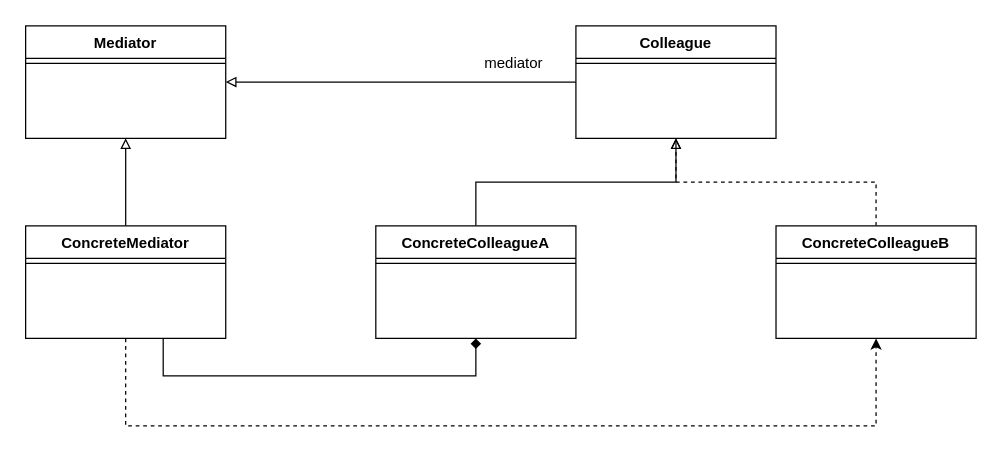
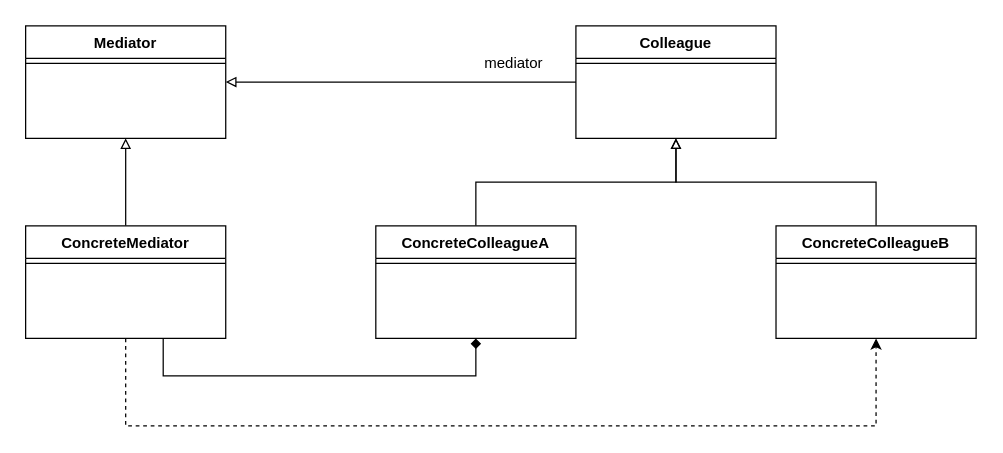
  <mxCell id="0" />
  <mxCell id="1" parent="0" />
  <mxCell id="2" style="edgeStyle=orthogonalEdgeStyle;rounded=0;orthogonalLoop=1;jettySize=auto;html=1;entryX=0.5;entryY=1;entryDx=0;entryDy=0;endArrow=block;endFill=0;" edge="1" parent="1" source="11" target="9"><mxGeometry relative="1" as="geometry" /></mxCell>
  <mxCell id="3" style="edgeStyle=orthogonalEdgeStyle;rounded=0;orthogonalLoop=1;jettySize=auto;html=1;entryX=0.5;entryY=1;entryDx=0;entryDy=0;endArrow=diamond;endFill=1;" edge="1" parent="1" source="11" target="15"><mxGeometry relative="1" as="geometry"><Array as="points"><mxPoint x="130" y="300" /><mxPoint x="380" y="300" /></Array></mxGeometry></mxCell>
  <mxCell id="4" style="edgeStyle=orthogonalEdgeStyle;rounded=0;orthogonalLoop=1;jettySize=auto;html=1;entryX=0.5;entryY=1;entryDx=0;entryDy=0;endArrow=classic;endFill=1;dashed=1;" edge="1" parent="1" source="11" target="17"><mxGeometry relative="1" as="geometry"><Array as="points"><mxPoint x="100" y="340" /><mxPoint x="700" y="340" /></Array></mxGeometry></mxCell>
  <mxCell id="5" style="edgeStyle=orthogonalEdgeStyle;rounded=0;orthogonalLoop=1;jettySize=auto;html=1;entryX=1;entryY=0.5;entryDx=0;entryDy=0;endArrow=block;endFill=0;" edge="1" parent="1" source="13" target="9"><mxGeometry relative="1" as="geometry" /></mxCell>
- <mxCell id="6" style="edgeStyle=orthogonalEdgeStyle;rounded=0;orthogonalLoop=1;jettySize=auto;html=1;entryX=0.5;entryY=1;entryDx=0;entryDy=0;endArrow=open;endFill=0;" edge="1" parent="1" source="15" target="13"><mxGeometry relative="1" as="geometry" /></mxCell>
- <mxCell id="7" style="edgeStyle=orthogonalEdgeStyle;rounded=0;orthogonalLoop=1;jettySize=auto;html=1;entryX=0.5;entryY=1;entryDx=0;entryDy=0;endArrow=block;endFill=0;dashed=1;" edge="1" parent="1" source="17" target="13"><mxGeometry relative="1" as="geometry" /></mxCell>
+ <mxCell id="6" style="edgeStyle=orthogonalEdgeStyle;rounded=0;orthogonalLoop=1;jettySize=auto;html=1;entryX=0.5;entryY=1;entryDx=0;entryDy=0;endArrow=block;endFill=0;" edge="1" parent="1" source="15" target="13"><mxGeometry relative="1" as="geometry" /></mxCell>
+ <mxCell id="7" style="edgeStyle=orthogonalEdgeStyle;rounded=0;orthogonalLoop=1;jettySize=auto;html=1;entryX=0.5;entryY=1;entryDx=0;entryDy=0;endArrow=block;endFill=0;" edge="1" parent="1" source="17" target="13"><mxGeometry relative="1" as="geometry" /></mxCell>
  <mxCell id="8" value="mediator" style="text;html=1;align=center;verticalAlign=middle;resizable=0;points=[];autosize=1;" vertex="1" parent="1"><mxGeometry x="380" y="40" width="60" height="20" as="geometry" /></mxCell>
  <mxCell id="9" value="Mediator" style="swimlane;fontStyle=1;align=center;verticalAlign=top;childLayout=stackLayout;horizontal=1;startSize=26;horizontalStack=0;resizeParent=1;resizeLast=0;collapsible=1;marginBottom=0;rounded=0;shadow=0;strokeWidth=1;" vertex="1" parent="1" treatAsSingle="0"><mxGeometry x="20" y="20" width="160" height="90" as="geometry"><mxRectangle x="340" y="380" width="170" height="26" as="alternateBounds" /></mxGeometry></mxCell>
  <mxCell id="10" value="" style="line;html=1;strokeWidth=1;align=left;verticalAlign=middle;spacingTop=-1;spacingLeft=3;spacingRight=3;rotatable=0;labelPosition=right;points=[];portConstraint=eastwest;" vertex="1" parent="9"><mxGeometry y="26" width="160" height="8" as="geometry" /></mxCell>
  <mxCell id="11" value="ConcreteMediator" style="swimlane;fontStyle=1;align=center;verticalAlign=top;childLayout=stackLayout;horizontal=1;startSize=26;horizontalStack=0;resizeParent=1;resizeLast=0;collapsible=1;marginBottom=0;rounded=0;shadow=0;strokeWidth=1;" vertex="1" parent="1" treatAsSingle="0"><mxGeometry x="20" y="180" width="160" height="90" as="geometry"><mxRectangle x="340" y="380" width="170" height="26" as="alternateBounds" /></mxGeometry></mxCell>
  <mxCell id="12" value="" style="line;html=1;strokeWidth=1;align=left;verticalAlign=middle;spacingTop=-1;spacingLeft=3;spacingRight=3;rotatable=0;labelPosition=right;points=[];portConstraint=eastwest;" vertex="1" parent="11"><mxGeometry y="26" width="160" height="8" as="geometry" /></mxCell>
  <mxCell id="13" value="Colleague" style="swimlane;fontStyle=1;align=center;verticalAlign=top;childLayout=stackLayout;horizontal=1;startSize=26;horizontalStack=0;resizeParent=1;resizeLast=0;collapsible=1;marginBottom=0;rounded=0;shadow=0;strokeWidth=1;" vertex="1" parent="1" treatAsSingle="0"><mxGeometry x="460" y="20" width="160" height="90" as="geometry"><mxRectangle x="340" y="380" width="170" height="26" as="alternateBounds" /></mxGeometry></mxCell>
  <mxCell id="14" value="" style="line;html=1;strokeWidth=1;align=left;verticalAlign=middle;spacingTop=-1;spacingLeft=3;spacingRight=3;rotatable=0;labelPosition=right;points=[];portConstraint=eastwest;" vertex="1" parent="13"><mxGeometry y="26" width="160" height="8" as="geometry" /></mxCell>
  <mxCell id="15" value="ConcreteColleagueA" style="swimlane;fontStyle=1;align=center;verticalAlign=top;childLayout=stackLayout;horizontal=1;startSize=26;horizontalStack=0;resizeParent=1;resizeLast=0;collapsible=1;marginBottom=0;rounded=0;shadow=0;strokeWidth=1;" vertex="1" parent="1" treatAsSingle="0"><mxGeometry x="300" y="180" width="160" height="90" as="geometry"><mxRectangle x="340" y="380" width="170" height="26" as="alternateBounds" /></mxGeometry></mxCell>
  <mxCell id="16" value="" style="line;html=1;strokeWidth=1;align=left;verticalAlign=middle;spacingTop=-1;spacingLeft=3;spacingRight=3;rotatable=0;labelPosition=right;points=[];portConstraint=eastwest;" vertex="1" parent="15"><mxGeometry y="26" width="160" height="8" as="geometry" /></mxCell>
  <mxCell id="17" value="ConcreteColleagueB" style="swimlane;fontStyle=1;align=center;verticalAlign=top;childLayout=stackLayout;horizontal=1;startSize=26;horizontalStack=0;resizeParent=1;resizeLast=0;collapsible=1;marginBottom=0;rounded=0;shadow=0;strokeWidth=1;" vertex="1" parent="1" treatAsSingle="0"><mxGeometry x="620" y="180" width="160" height="90" as="geometry"><mxRectangle x="340" y="380" width="170" height="26" as="alternateBounds" /></mxGeometry></mxCell>
  <mxCell id="18" value="" style="line;html=1;strokeWidth=1;align=left;verticalAlign=middle;spacingTop=-1;spacingLeft=3;spacingRight=3;rotatable=0;labelPosition=right;points=[];portConstraint=eastwest;" vertex="1" parent="17"><mxGeometry y="26" width="160" height="8" as="geometry" /></mxCell>
